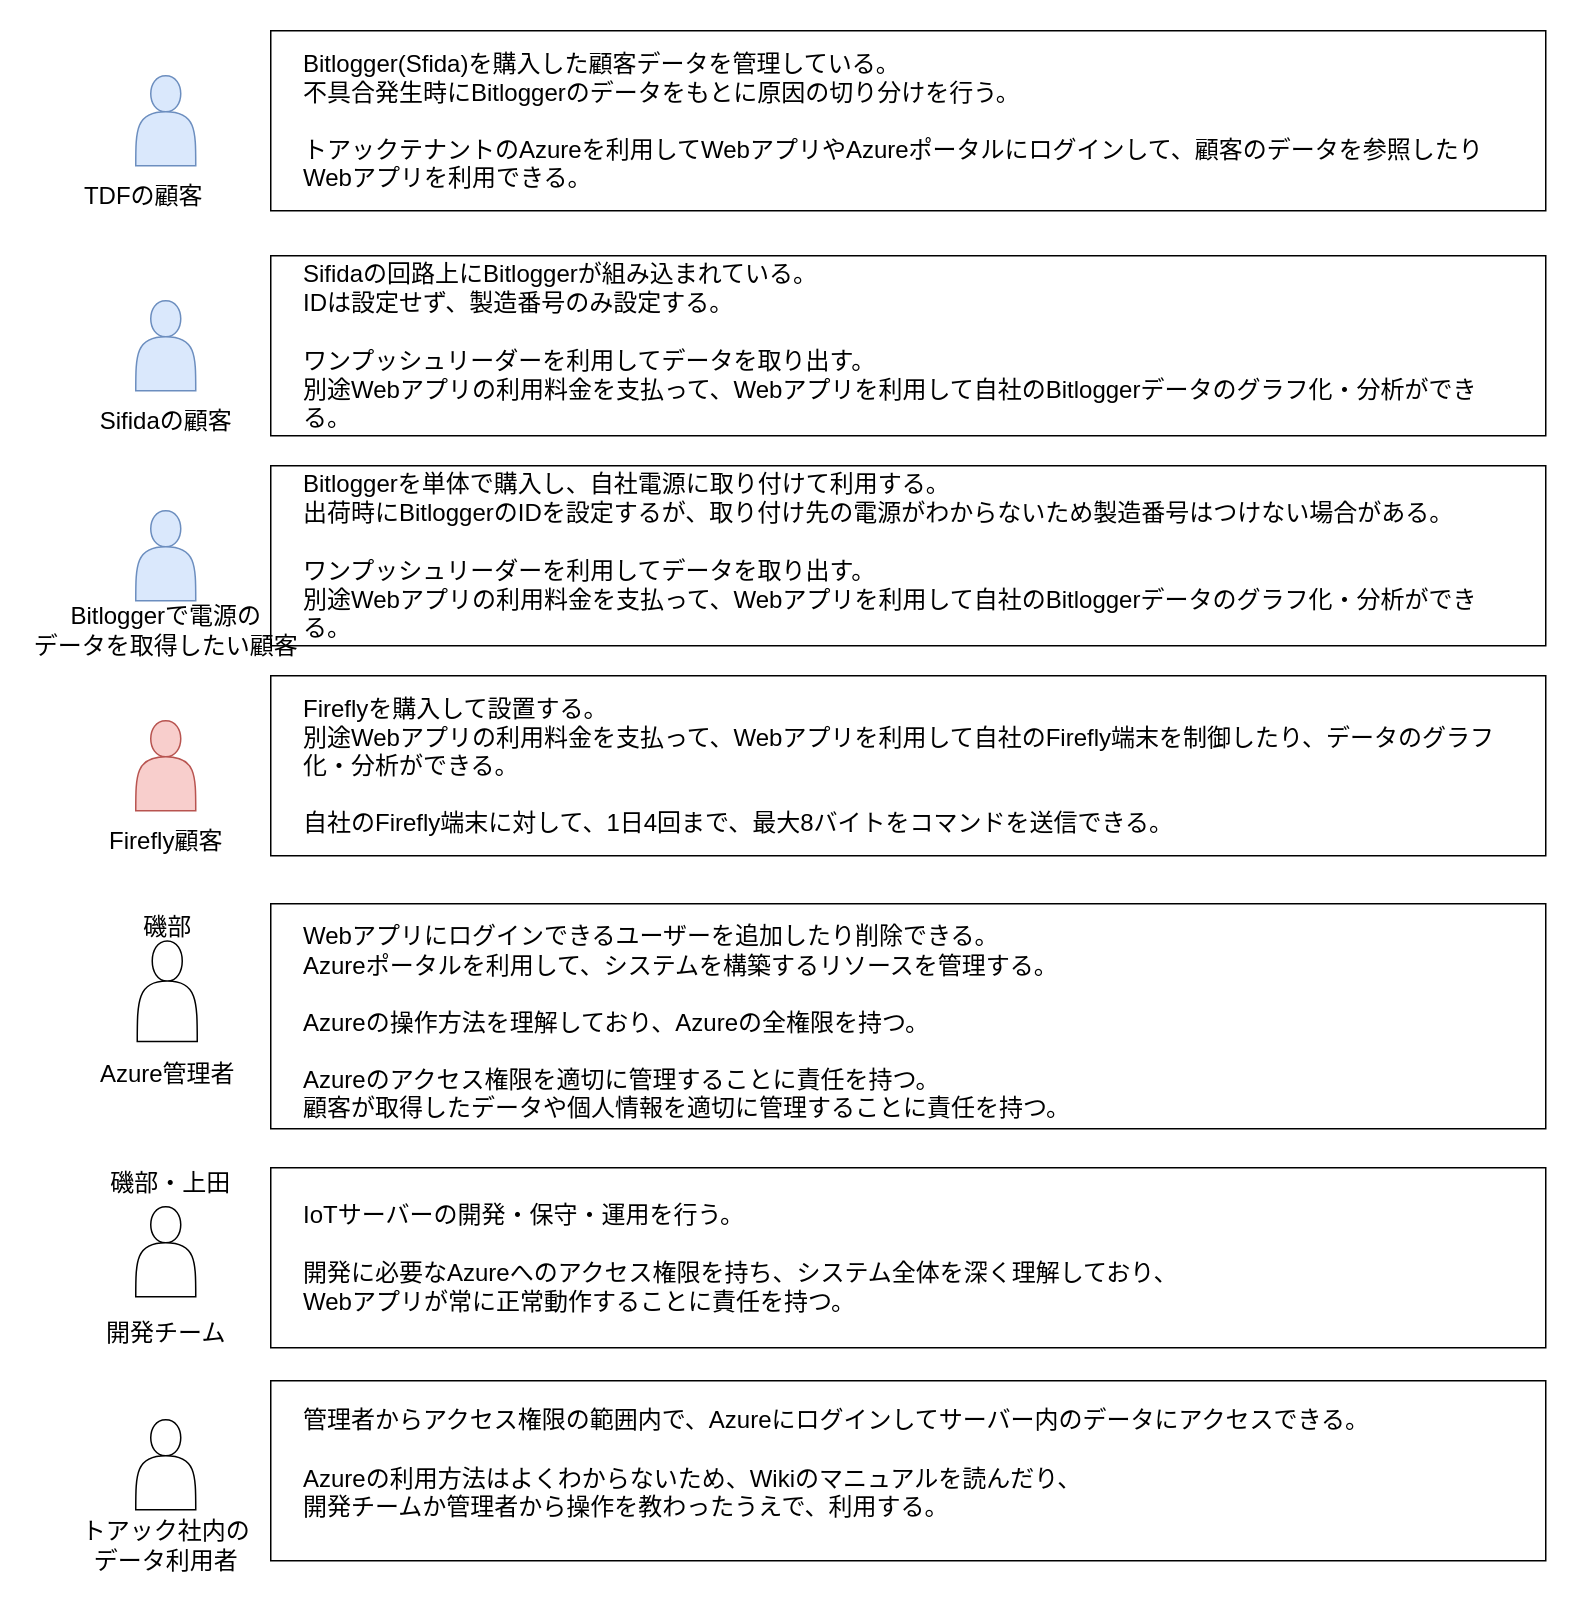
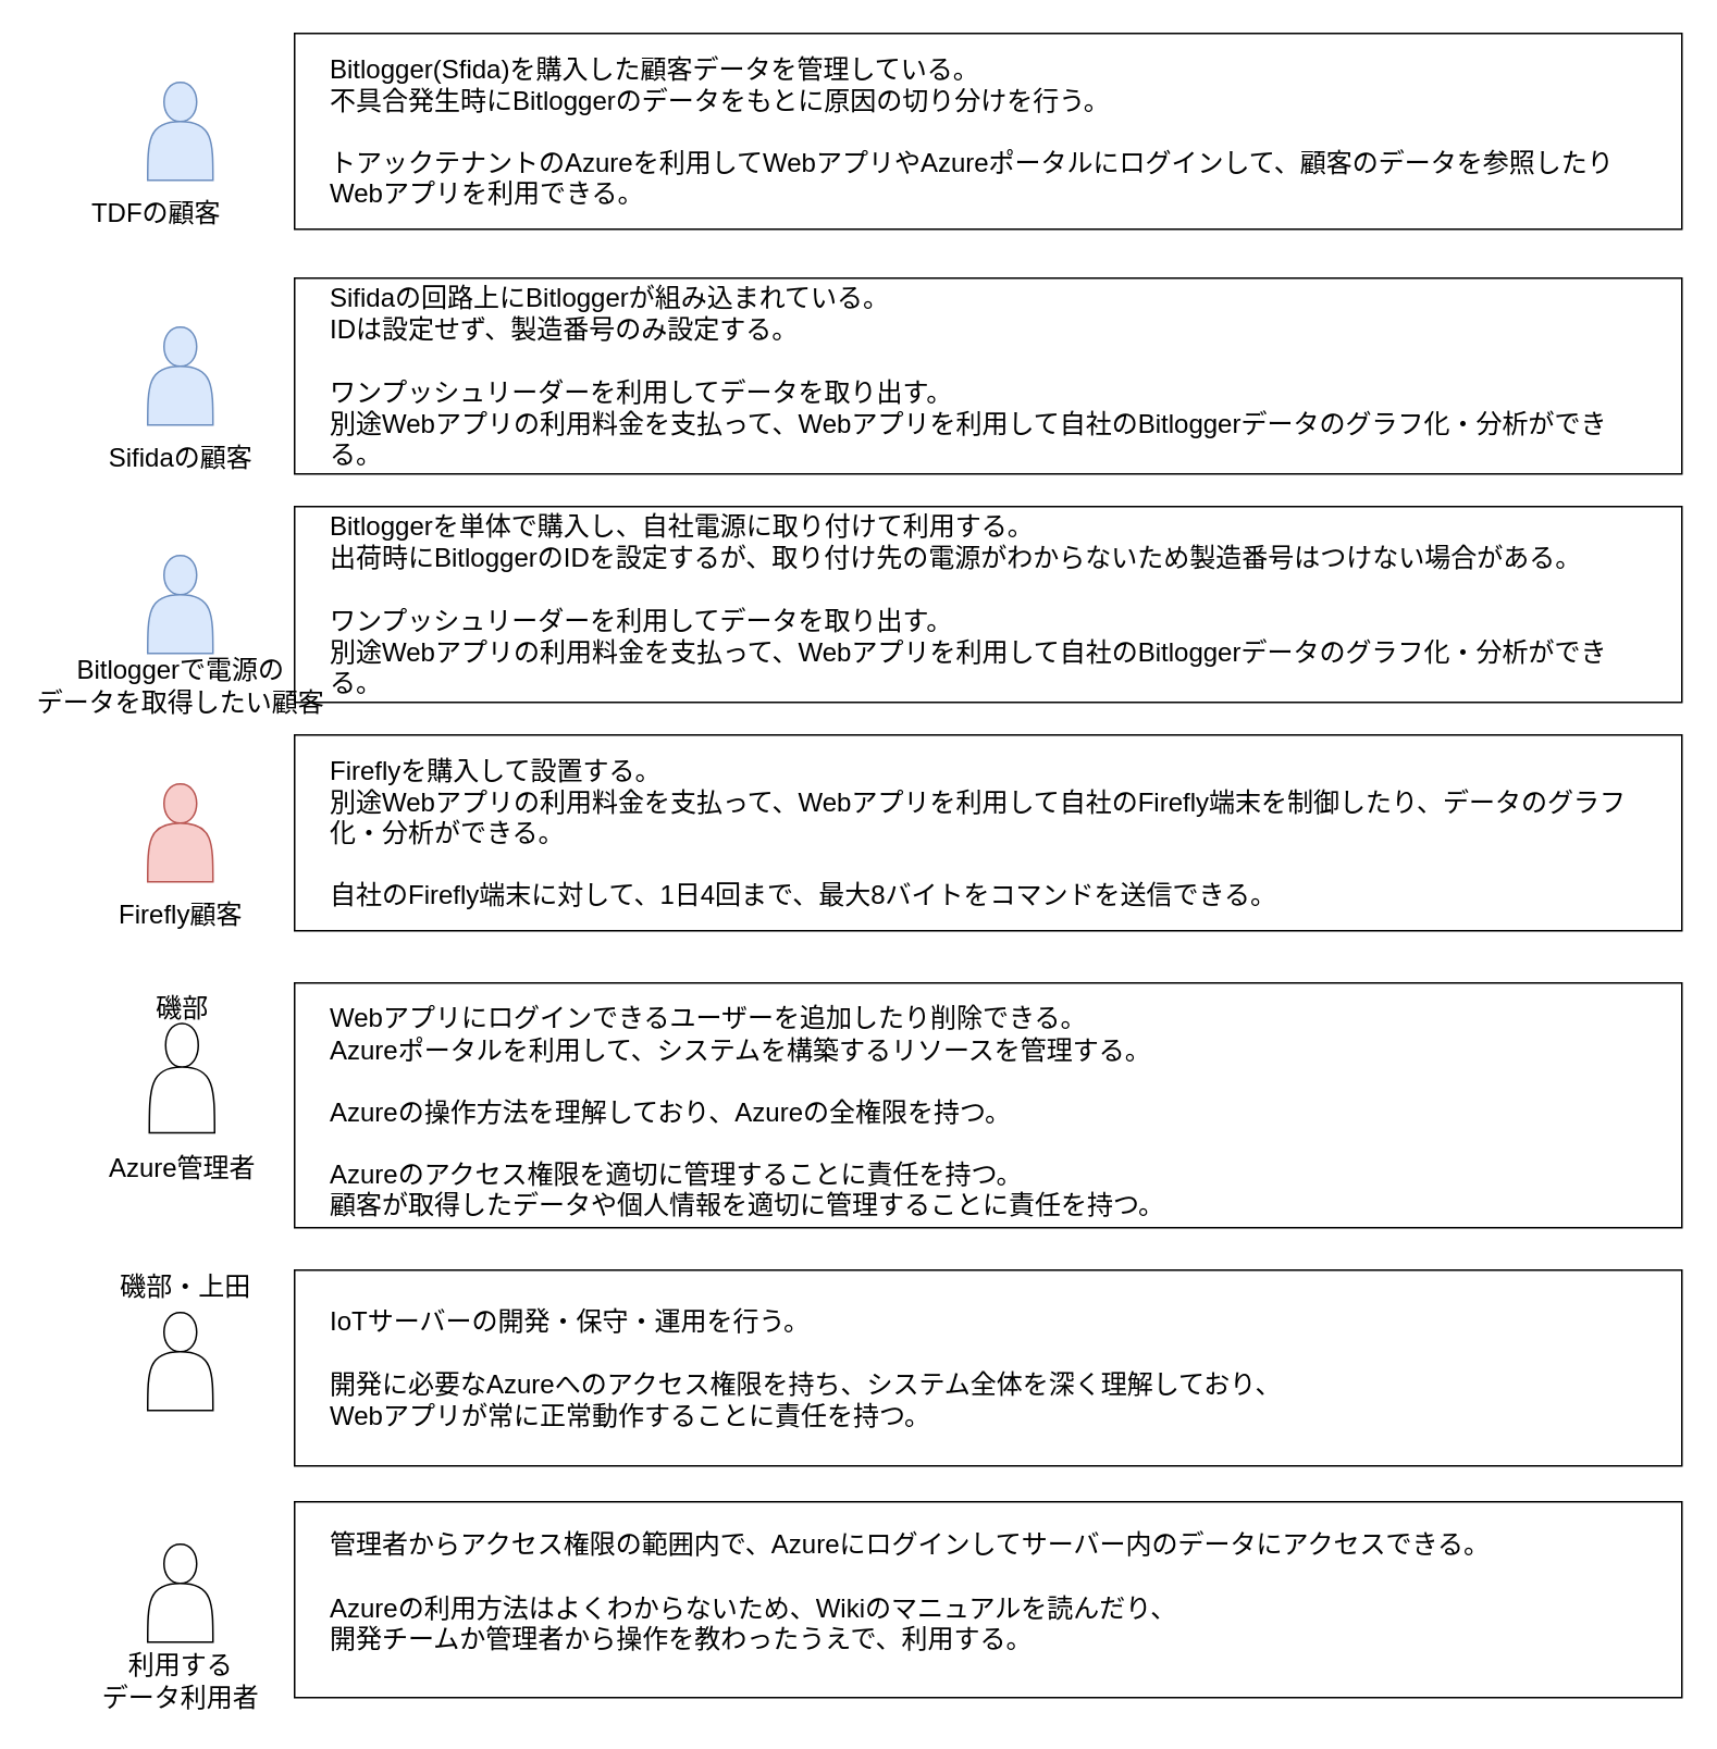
  <mxCell id="0" />
  <mxCell id="1" parent="0" />
  <mxCell id="2" value="" style="group" parent="1" vertex="1" connectable="0"><mxGeometry x="60" y="310" width="970" height="130" as="geometry" /></mxCell>
  <mxCell id="3" value="" style="rounded=0;whiteSpace=wrap;html=1;" parent="2" vertex="1"><mxGeometry x="120" width="850" height="120" as="geometry" /></mxCell>
  <mxCell id="4" value="" style="group" parent="2" vertex="1" connectable="0"><mxGeometry x="10" y="30" width="170" height="100" as="geometry" /></mxCell>
  <mxCell id="5" value="" style="shape=actor;whiteSpace=wrap;html=1;fillColor=#dae8fc;strokeColor=#6c8ebf;" parent="4" vertex="1"><mxGeometry x="20" width="40" height="60" as="geometry" /></mxCell>
  <mxCell id="6" value="Bitloggerで電源の&lt;br&gt;データを取得したい顧客" style="text;html=1;align=center;verticalAlign=middle;resizable=0;points=[];autosize=1;fontSize=16;" parent="4" vertex="1"><mxGeometry x="-50" y="60" width="180" height="40" as="geometry" /></mxCell>
  <mxCell id="7" value="Bitloggerを単体で購入し、自社電源に取り付けて利用する。&lt;br&gt;出荷時にBitloggerのIDを設定するが、取り付け先の電源がわからないため製造番号はつけない場合がある。&lt;br&gt;&lt;br&gt;ワンプッシュリーダーを利用してデータを取り出す。&lt;br&gt;別途Webアプリの利用料金を支払って、Webアプリを利用して自社のBitloggerデータのグラフ化・分析ができる。" style="text;html=1;strokeColor=none;fillColor=none;align=left;verticalAlign=middle;whiteSpace=wrap;rounded=0;fontSize=16;" parent="2" vertex="1"><mxGeometry x="140" y="10" width="810" height="100" as="geometry" /></mxCell>
  <mxCell id="8" value="" style="group" parent="1" vertex="1" connectable="0"><mxGeometry x="60" y="610" width="970" height="150" as="geometry" /></mxCell>
  <mxCell id="9" value="" style="rounded=0;whiteSpace=wrap;html=1;" parent="8" vertex="1"><mxGeometry x="120" y="-8" width="850" height="150" as="geometry" /></mxCell>
  <mxCell id="10" value="" style="group" parent="8" vertex="1" connectable="0"><mxGeometry x="11" y="16.75" width="95" height="100.5" as="geometry" /></mxCell>
  <mxCell id="11" value="" style="shape=actor;whiteSpace=wrap;html=1;" parent="10" vertex="1"><mxGeometry x="20" width="40" height="67" as="geometry" /></mxCell>
  <mxCell id="12" value="Azure管理者" style="text;html=1;align=center;verticalAlign=middle;resizable=0;points=[];autosize=1;fontSize=16;" parent="10" vertex="1"><mxGeometry x="-15" y="78.167" width="110" height="20" as="geometry" /></mxCell>
  <mxCell id="13" value="Webアプリにログインできるユーザーを追加したり削除できる。&lt;br&gt;Azureポータルを利用して、システムを構築するリソースを管理する。&lt;br&gt;&lt;br&gt;Azureの操作方法を理解しており、Azureの全権限を持つ。&lt;br&gt;&lt;br&gt;Azureのアクセス権限を適切に管理することに責任を持つ。&lt;br&gt;顧客が取得したデータや個人情報を適切に管理することに責任を持つ。" style="text;html=1;strokeColor=none;fillColor=none;align=left;verticalAlign=middle;whiteSpace=wrap;rounded=0;fontSize=16;" parent="8" vertex="1"><mxGeometry x="140" y="11.17" width="810" height="118.83" as="geometry" /></mxCell>
  <mxCell id="14" value="磯部" style="text;html=1;align=center;verticalAlign=middle;resizable=0;points=[];autosize=1;fontSize=16;" parent="8" vertex="1"><mxGeometry x="26" y="-3.3" width="50" height="20" as="geometry" /></mxCell>
  <mxCell id="15" value="" style="group" parent="1" vertex="1" connectable="0"><mxGeometry x="60" y="778" width="970" height="120" as="geometry" /></mxCell>
  <mxCell id="16" value="" style="rounded=0;whiteSpace=wrap;html=1;" parent="15" vertex="1"><mxGeometry x="120" width="850" height="120" as="geometry" /></mxCell>
  <mxCell id="17" value="" style="group" parent="15" vertex="1" connectable="0"><mxGeometry x="10" y="10" width="85" height="90" as="geometry" /></mxCell>
  <mxCell id="18" value="" style="shape=actor;whiteSpace=wrap;html=1;" parent="17" vertex="1"><mxGeometry x="20" y="16" width="40" height="60" as="geometry" /></mxCell>
  <mxCell id="19" value="IoTサーバーの開発・保守・運用を行う。&lt;br&gt;&lt;br&gt;開発に必要なAzureへのアクセス権限を持ち、システム全体を深く理解しており、&lt;br&gt;Webアプリが常に正常動作することに責任を持つ。" style="text;html=1;strokeColor=none;fillColor=none;align=left;verticalAlign=middle;whiteSpace=wrap;rounded=0;fontSize=16;" parent="15" vertex="1"><mxGeometry x="140" y="10" width="810" height="100" as="geometry" /></mxCell>
- <mxCell id="20" value="開発チーム" style="text;html=1;align=center;verticalAlign=middle;resizable=0;points=[];autosize=1;fontSize=16;" parent="15" vertex="1"><mxGeometry x="5" y="100" width="90" height="20" as="geometry" /></mxCell>
  <mxCell id="21" value="磯部・上田" style="text;html=1;align=center;verticalAlign=middle;resizable=0;points=[];autosize=1;fontSize=16;" parent="15" vertex="1"><mxGeometry x="7.5" width="90" height="20" as="geometry" /></mxCell>
  <mxCell id="22" value="" style="group" parent="1" vertex="1" connectable="0"><mxGeometry x="60" y="450" width="970" height="120" as="geometry" /></mxCell>
  <mxCell id="23" value="" style="rounded=0;whiteSpace=wrap;html=1;" parent="22" vertex="1"><mxGeometry x="120" width="850" height="120" as="geometry" /></mxCell>
  <mxCell id="24" value="" style="group" parent="22" vertex="1" connectable="0"><mxGeometry x="10" y="30" width="95" height="90" as="geometry" /></mxCell>
  <mxCell id="25" value="" style="shape=actor;whiteSpace=wrap;html=1;fillColor=#f8cecc;strokeColor=#b85450;" parent="24" vertex="1"><mxGeometry x="20" width="40" height="60" as="geometry" /></mxCell>
  <mxCell id="26" value="Firefly顧客" style="text;html=1;align=center;verticalAlign=middle;resizable=0;points=[];autosize=1;fontSize=16;" parent="24" vertex="1"><mxGeometry x="-5" y="70" width="90" height="20" as="geometry" /></mxCell>
  <mxCell id="27" value="Fireflyを購入して設置する。&lt;br&gt;別途Webアプリの利用料金を支払って、Webアプリを利用して自社のFirefly端末を制御したり、データのグラフ化・分析ができる。&lt;br&gt;&lt;br&gt;自社のFirefly端末に対して、1日4回まで、最大8バイトをコマンドを送信できる。" style="text;html=1;strokeColor=none;fillColor=none;align=left;verticalAlign=middle;whiteSpace=wrap;rounded=0;fontSize=16;" parent="22" vertex="1"><mxGeometry x="140" y="10" width="810" height="100" as="geometry" /></mxCell>
  <mxCell id="28" value="" style="group" parent="1" vertex="1" connectable="0"><mxGeometry x="60" y="920" width="970" height="130" as="geometry" /></mxCell>
  <mxCell id="29" value="" style="rounded=0;whiteSpace=wrap;html=1;" parent="28" vertex="1"><mxGeometry x="120" width="850" height="120" as="geometry" /></mxCell>
  <mxCell id="30" value="" style="group" parent="28" vertex="1" connectable="0"><mxGeometry x="10" y="10" width="85" height="90" as="geometry" /></mxCell>
  <mxCell id="31" value="" style="shape=actor;whiteSpace=wrap;html=1;" parent="30" vertex="1"><mxGeometry x="20" y="16" width="40" height="60" as="geometry" /></mxCell>
  <mxCell id="32" value="管理者からアクセス権限の範囲内で、Azureにログインしてサーバー内のデータにアクセスできる。&lt;br&gt;&lt;br&gt;Azureの利用方法はよくわからないため、Wikiのマニュアルを読んだり、&lt;br&gt;開発チームか管理者から操作を教わったうえで、利用する。" style="text;html=1;strokeColor=none;fillColor=none;align=left;verticalAlign=middle;whiteSpace=wrap;rounded=0;fontSize=16;" parent="28" vertex="1"><mxGeometry x="140" y="5" width="810" height="100" as="geometry" /></mxCell>
- <mxCell id="33" value="トアック社内の&lt;br&gt;データ利用者" style="text;html=1;align=center;verticalAlign=middle;resizable=0;points=[];autosize=1;fontSize=16;" parent="28" vertex="1"><mxGeometry x="-10" y="90" width="120" height="40" as="geometry" /></mxCell>
+ <mxCell id="33" value="利用する&lt;br&gt;データ利用者" style="text;html=1;align=center;verticalAlign=middle;resizable=0;points=[];autosize=1;fontSize=16;" parent="28" vertex="1"><mxGeometry x="-10" y="90" width="120" height="40" as="geometry" /></mxCell>
  <mxCell id="34" value="" style="group" parent="1" vertex="1" connectable="0"><mxGeometry x="60" y="170" width="970" height="120" as="geometry" /></mxCell>
  <mxCell id="35" value="" style="rounded=0;whiteSpace=wrap;html=1;" parent="34" vertex="1"><mxGeometry x="120" width="850" height="120" as="geometry" /></mxCell>
  <mxCell id="36" value="" style="group" parent="34" vertex="1" connectable="0"><mxGeometry x="10" y="30" width="95" height="90" as="geometry" /></mxCell>
  <mxCell id="37" value="" style="shape=actor;whiteSpace=wrap;html=1;fillColor=#dae8fc;strokeColor=#6c8ebf;" parent="36" vertex="1"><mxGeometry x="20" width="40" height="60" as="geometry" /></mxCell>
  <mxCell id="38" value="Sifidaの顧客" style="text;html=1;align=center;verticalAlign=middle;resizable=0;points=[];autosize=1;fontSize=16;" parent="36" vertex="1"><mxGeometry x="-10" y="70" width="100" height="20" as="geometry" /></mxCell>
  <mxCell id="39" value="Sifidaの回路上にBitloggerが組み込まれている。&lt;br&gt;IDは設定せず、製造番号のみ設定する。&lt;br&gt;&lt;br&gt;ワンプッシュリーダーを利用してデータを取り出す。&lt;br&gt;別途Webアプリの利用料金を支払って、Webアプリを利用して自社のBitloggerデータのグラフ化・分析ができる。" style="text;html=1;strokeColor=none;fillColor=none;align=left;verticalAlign=middle;whiteSpace=wrap;rounded=0;fontSize=16;" parent="34" vertex="1"><mxGeometry x="140" y="10" width="810" height="100" as="geometry" /></mxCell>
  <mxCell id="40" value="" style="rounded=0;whiteSpace=wrap;html=1;" parent="1" vertex="1"><mxGeometry x="180" y="20" width="850" height="120" as="geometry" /></mxCell>
  <mxCell id="41" value="" style="shape=actor;whiteSpace=wrap;html=1;fillColor=#dae8fc;strokeColor=#6c8ebf;" parent="1" vertex="1"><mxGeometry x="90" y="50" width="40" height="60" as="geometry" /></mxCell>
  <mxCell id="42" value="TDFの顧客" style="text;html=1;align=center;verticalAlign=middle;resizable=0;points=[];autosize=1;fontSize=16;" parent="1" vertex="1"><mxGeometry x="50" y="120" width="90" height="20" as="geometry" /></mxCell>
  <mxCell id="43" value="Bitlogger(Sfida)を購入した顧客データを管理している。&lt;br&gt;不具合発生時にBitloggerのデータをもとに原因の切り分けを行う。&lt;br&gt;&lt;br&gt;トアックテナントのAzureを利用してWebアプリやAzureポータルにログインして、顧客のデータを参照したりWebアプリを利用できる。" style="text;html=1;strokeColor=none;fillColor=none;align=left;verticalAlign=middle;whiteSpace=wrap;rounded=0;fontSize=16;" parent="1" vertex="1"><mxGeometry x="200" y="30" width="810" height="100" as="geometry" /></mxCell>
